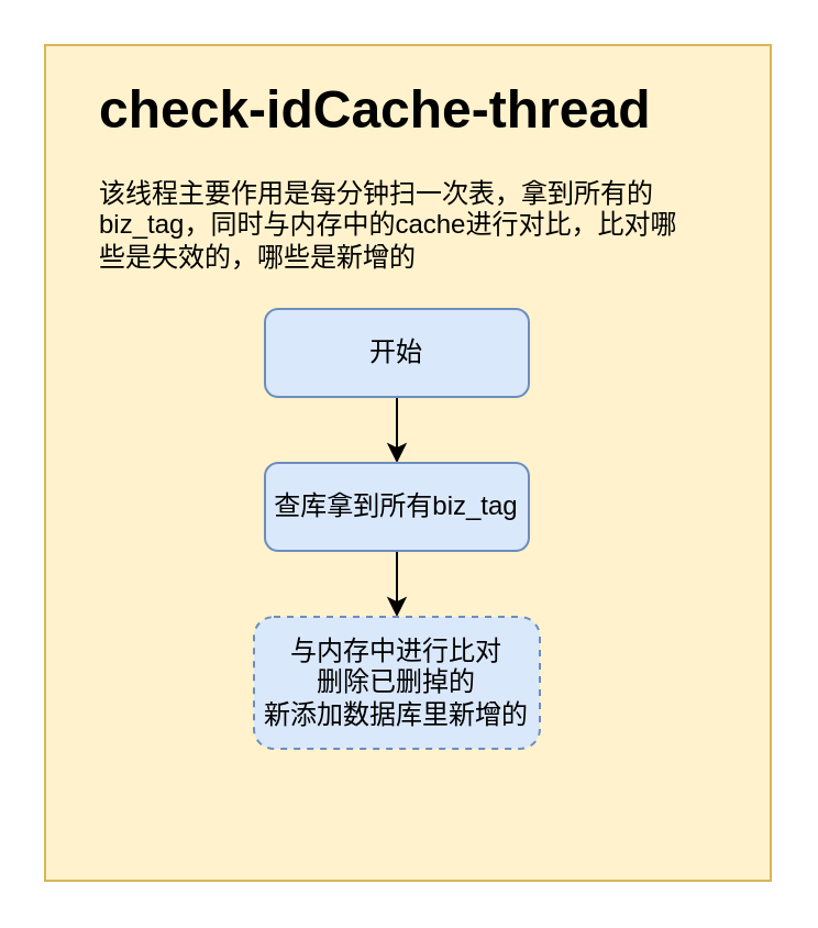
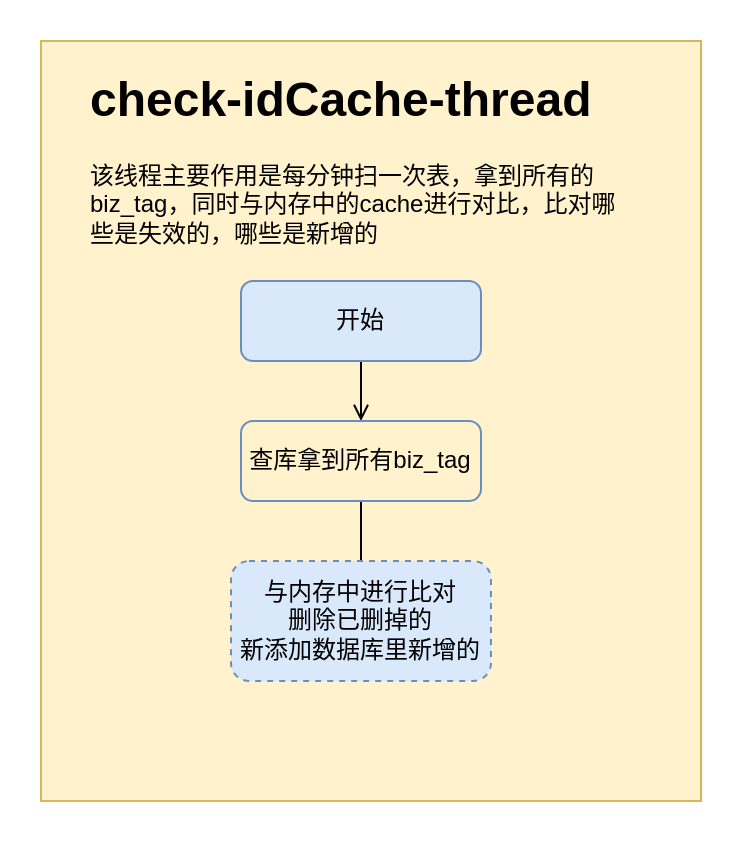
  <mxCell id="0" />
  <mxCell id="1" parent="0" />
  <mxCell id="2" value="" style="rounded=0;whiteSpace=wrap;html=1;fillColor=#fff2cc;strokeColor=#d6b656;" vertex="1" parent="1"><mxGeometry x="20" y="20" width="330" height="380" as="geometry" /></mxCell>
  <mxCell id="3" value="&lt;h1&gt;check-idCache-thread&lt;/h1&gt;&lt;p&gt;该线程主要作用是每分钟扫一次表，拿到所有的biz_tag，同时与内存中的cache进行对比，比对哪些是失效的，哪些是新增的&lt;/p&gt;" style="text;html=1;spacing=5;spacingTop=-20;whiteSpace=wrap;overflow=hidden;rounded=0;" vertex="1" parent="1"><mxGeometry x="40" y="30" width="280" height="120" as="geometry" /></mxCell>
- <mxCell id="4" style="edgeStyle=orthogonalEdgeStyle;rounded=0;orthogonalLoop=1;jettySize=auto;html=1;entryX=0.5;entryY=0;entryDx=0;entryDy=0;" edge="1" parent="1" source="5" target="7"><mxGeometry relative="1" as="geometry" /></mxCell>
+ <mxCell id="4" style="edgeStyle=orthogonalEdgeStyle;rounded=0;orthogonalLoop=1;jettySize=auto;html=1;entryX=0.5;entryY=0;entryDx=0;entryDy=0;endArrow=open;" edge="1" parent="1" source="5" target="7"><mxGeometry relative="1" as="geometry" /></mxCell>
  <mxCell id="5" value="开始" style="rounded=1;whiteSpace=wrap;html=1;fillColor=#dae8fc;strokeColor=#6c8ebf;" vertex="1" parent="1"><mxGeometry x="120" y="140" width="120" height="40" as="geometry" /></mxCell>
- <mxCell id="6" style="edgeStyle=orthogonalEdgeStyle;rounded=0;orthogonalLoop=1;jettySize=auto;html=1;" edge="1" parent="1" source="7" target="8"><mxGeometry relative="1" as="geometry" /></mxCell>
- <mxCell id="7" value="查库拿到所有biz_tag" style="rounded=1;whiteSpace=wrap;html=1;fillColor=#dae8fc;strokeColor=#6c8ebf;" vertex="1" parent="1"><mxGeometry x="120" y="210" width="120" height="40" as="geometry" /></mxCell>
+ <mxCell id="6" style="edgeStyle=orthogonalEdgeStyle;rounded=0;orthogonalLoop=1;jettySize=auto;html=1;endArrow=none;" edge="1" parent="1" source="7" target="8"><mxGeometry relative="1" as="geometry" /></mxCell>
+ <mxCell id="7" value="查库拿到所有biz_tag" style="rounded=1;whiteSpace=wrap;html=1;fillColor=#fff2cc;strokeColor=#6c8ebf;" vertex="1" parent="1"><mxGeometry x="120" y="210" width="120" height="40" as="geometry" /></mxCell>
  <mxCell id="8" value="与内存中进行比对&lt;br&gt;删除已删掉的&lt;br&gt;新添加数据库里新增的" style="rounded=1;whiteSpace=wrap;html=1;fillColor=#dae8fc;strokeColor=#6c8ebf;dashed=1;" vertex="1" parent="1"><mxGeometry x="115" y="280" width="130" height="60" as="geometry" /></mxCell>
